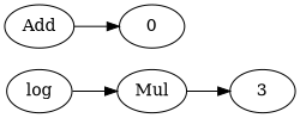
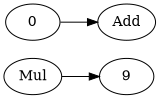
  digraph {
    rankdir=LR
    node [color=black shape=ellipse]
-   n1 [label=3]
+   n1 [label=9]
    n2 [label=0]
    n3 [label=Add]
    n4 [label=Mul]
-   n5 [label=log]
-   n3 -> n2
+   n2 -> n3
    n4 -> n1
-   n5 -> n4
  }
